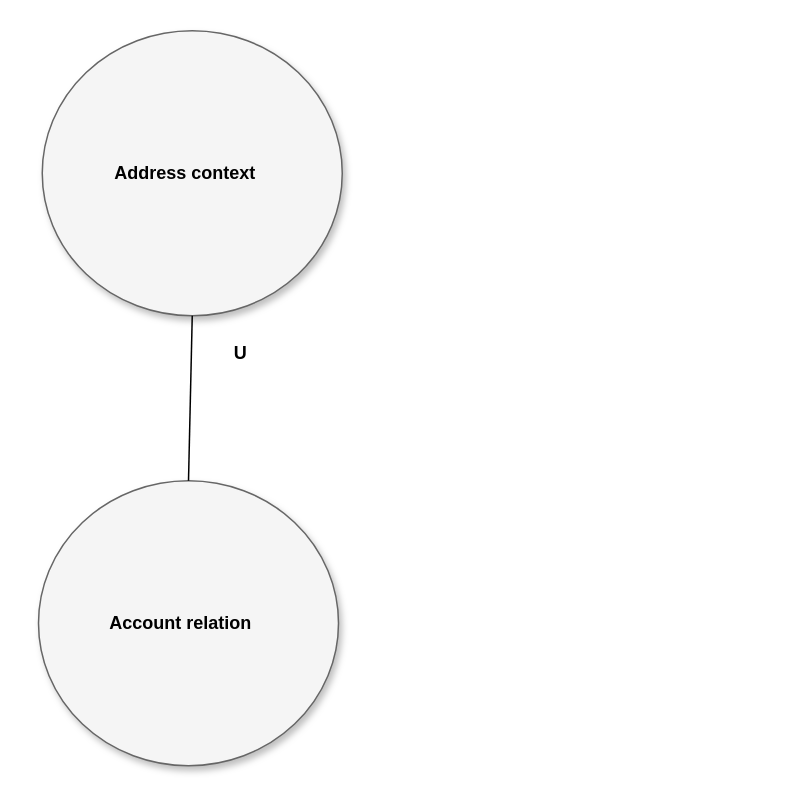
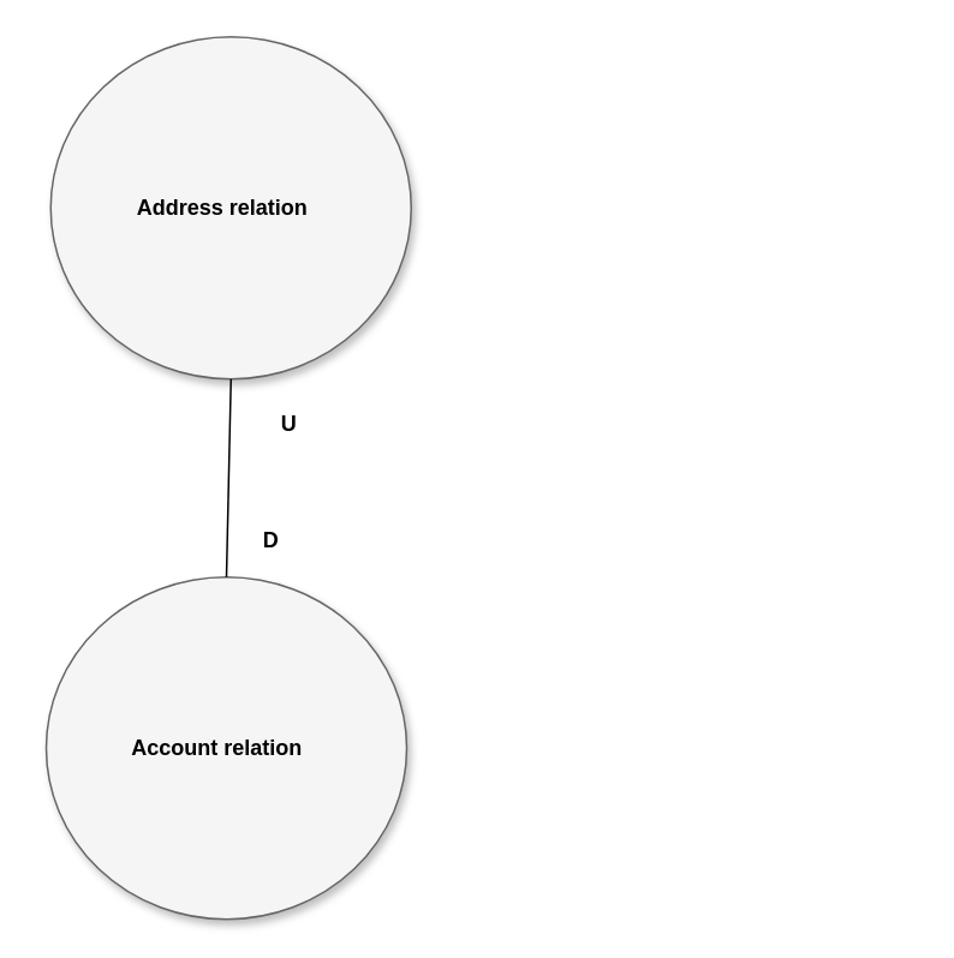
  <mxCell id="0" />
  <mxCell id="1" parent="0" />
  <mxCell id="2" style="edgeStyle=none;rounded=1;html=1;labelBackgroundColor=none;startArrow=none;startFill=0;startSize=5;endArrow=classicThin;endFill=1;endSize=5;jettySize=auto;orthogonalLoop=1;strokeColor=#B3B3B3;strokeWidth=1;fontFamily=Verdana;fontSize=12" parent="1" edge="1"><mxGeometry relative="1" as="geometry"><mxPoint x="295" y="190" as="targetPoint" /></mxGeometry></mxCell>
  <mxCell id="3" value="relation" style="edgeStyle=none;rounded=1;html=1;labelBackgroundColor=none;startArrow=none;startFill=0;startSize=5;endArrow=classicThin;endFill=1;endSize=5;jettySize=auto;orthogonalLoop=1;strokeColor=#B3B3B3;strokeWidth=1;fontFamily=Verdana;fontSize=12" parent="1" edge="1"><mxGeometry relative="1" as="geometry"><mxPoint x="506.07" y="201.363" as="targetPoint" /></mxGeometry></mxCell>
  <mxCell id="4" value="&lt;h4&gt;&lt;br&gt;&lt;/h4&gt;" style="ellipse;whiteSpace=wrap;html=1;rounded=0;shadow=1;comic=0;labelBackgroundColor=none;strokeWidth=1;fontFamily=Verdana;fontSize=12;align=center;fillColor=#f5f5f5;strokeColor=#666666;fontColor=#333333;" parent="1" vertex="1"><mxGeometry x="27.5" y="20" width="200" height="190" as="geometry" /></mxCell>
- <mxCell id="5" value="&lt;h4&gt;Address context&lt;/h4&gt;" style="text;html=1;strokeColor=none;fillColor=none;align=center;verticalAlign=middle;whiteSpace=wrap;rounded=0;" parent="1" vertex="1"><mxGeometry x="22.5" y="90" width="200" height="50" as="geometry" /></mxCell>
+ <mxCell id="5" value="&lt;h4&gt;Address relation&lt;/h4&gt;" style="text;html=1;strokeColor=none;fillColor=none;align=center;verticalAlign=middle;whiteSpace=wrap;rounded=0;" parent="1" vertex="1"><mxGeometry x="22.5" y="90" width="200" height="50" as="geometry" /></mxCell>
  <mxCell id="6" value="&lt;h4&gt;&lt;br&gt;&lt;/h4&gt;" style="ellipse;whiteSpace=wrap;html=1;rounded=0;shadow=1;comic=0;labelBackgroundColor=none;strokeWidth=1;fontFamily=Verdana;fontSize=12;align=center;fillColor=#f5f5f5;strokeColor=#666666;fontColor=#333333;" vertex="1" parent="1"><mxGeometry x="25" y="320" width="200" height="190" as="geometry" /></mxCell>
  <mxCell id="7" value="&lt;h4&gt;Account relation&lt;/h4&gt;" style="text;html=1;strokeColor=none;fillColor=none;align=center;verticalAlign=middle;whiteSpace=wrap;rounded=0;" vertex="1" parent="1"><mxGeometry x="20" y="390" width="200" height="50" as="geometry" /></mxCell>
  <mxCell id="8" value="" style="endArrow=none;html=1;entryX=0.5;entryY=1;entryDx=0;entryDy=0;exitX=0.5;exitY=0;exitDx=0;exitDy=0;" edge="1" parent="1" source="6" target="4"><mxGeometry width="50" height="50" relative="1" as="geometry"><mxPoint x="60" y="320" as="sourcePoint" /><mxPoint x="110" y="270" as="targetPoint" /></mxGeometry></mxCell>
+ <mxCell id="9" value="D" style="text;html=1;strokeColor=none;fillColor=none;align=center;verticalAlign=middle;whiteSpace=wrap;rounded=0;fontStyle=1" vertex="1" parent="1"><mxGeometry x="130" y="290" width="40" height="20" as="geometry" /></mxCell>
  <mxCell id="10" value="U" style="text;html=1;strokeColor=none;fillColor=none;align=center;verticalAlign=middle;whiteSpace=wrap;rounded=0;fontStyle=1" vertex="1" parent="1"><mxGeometry x="140" y="225" width="40" height="20" as="geometry" /></mxCell>
